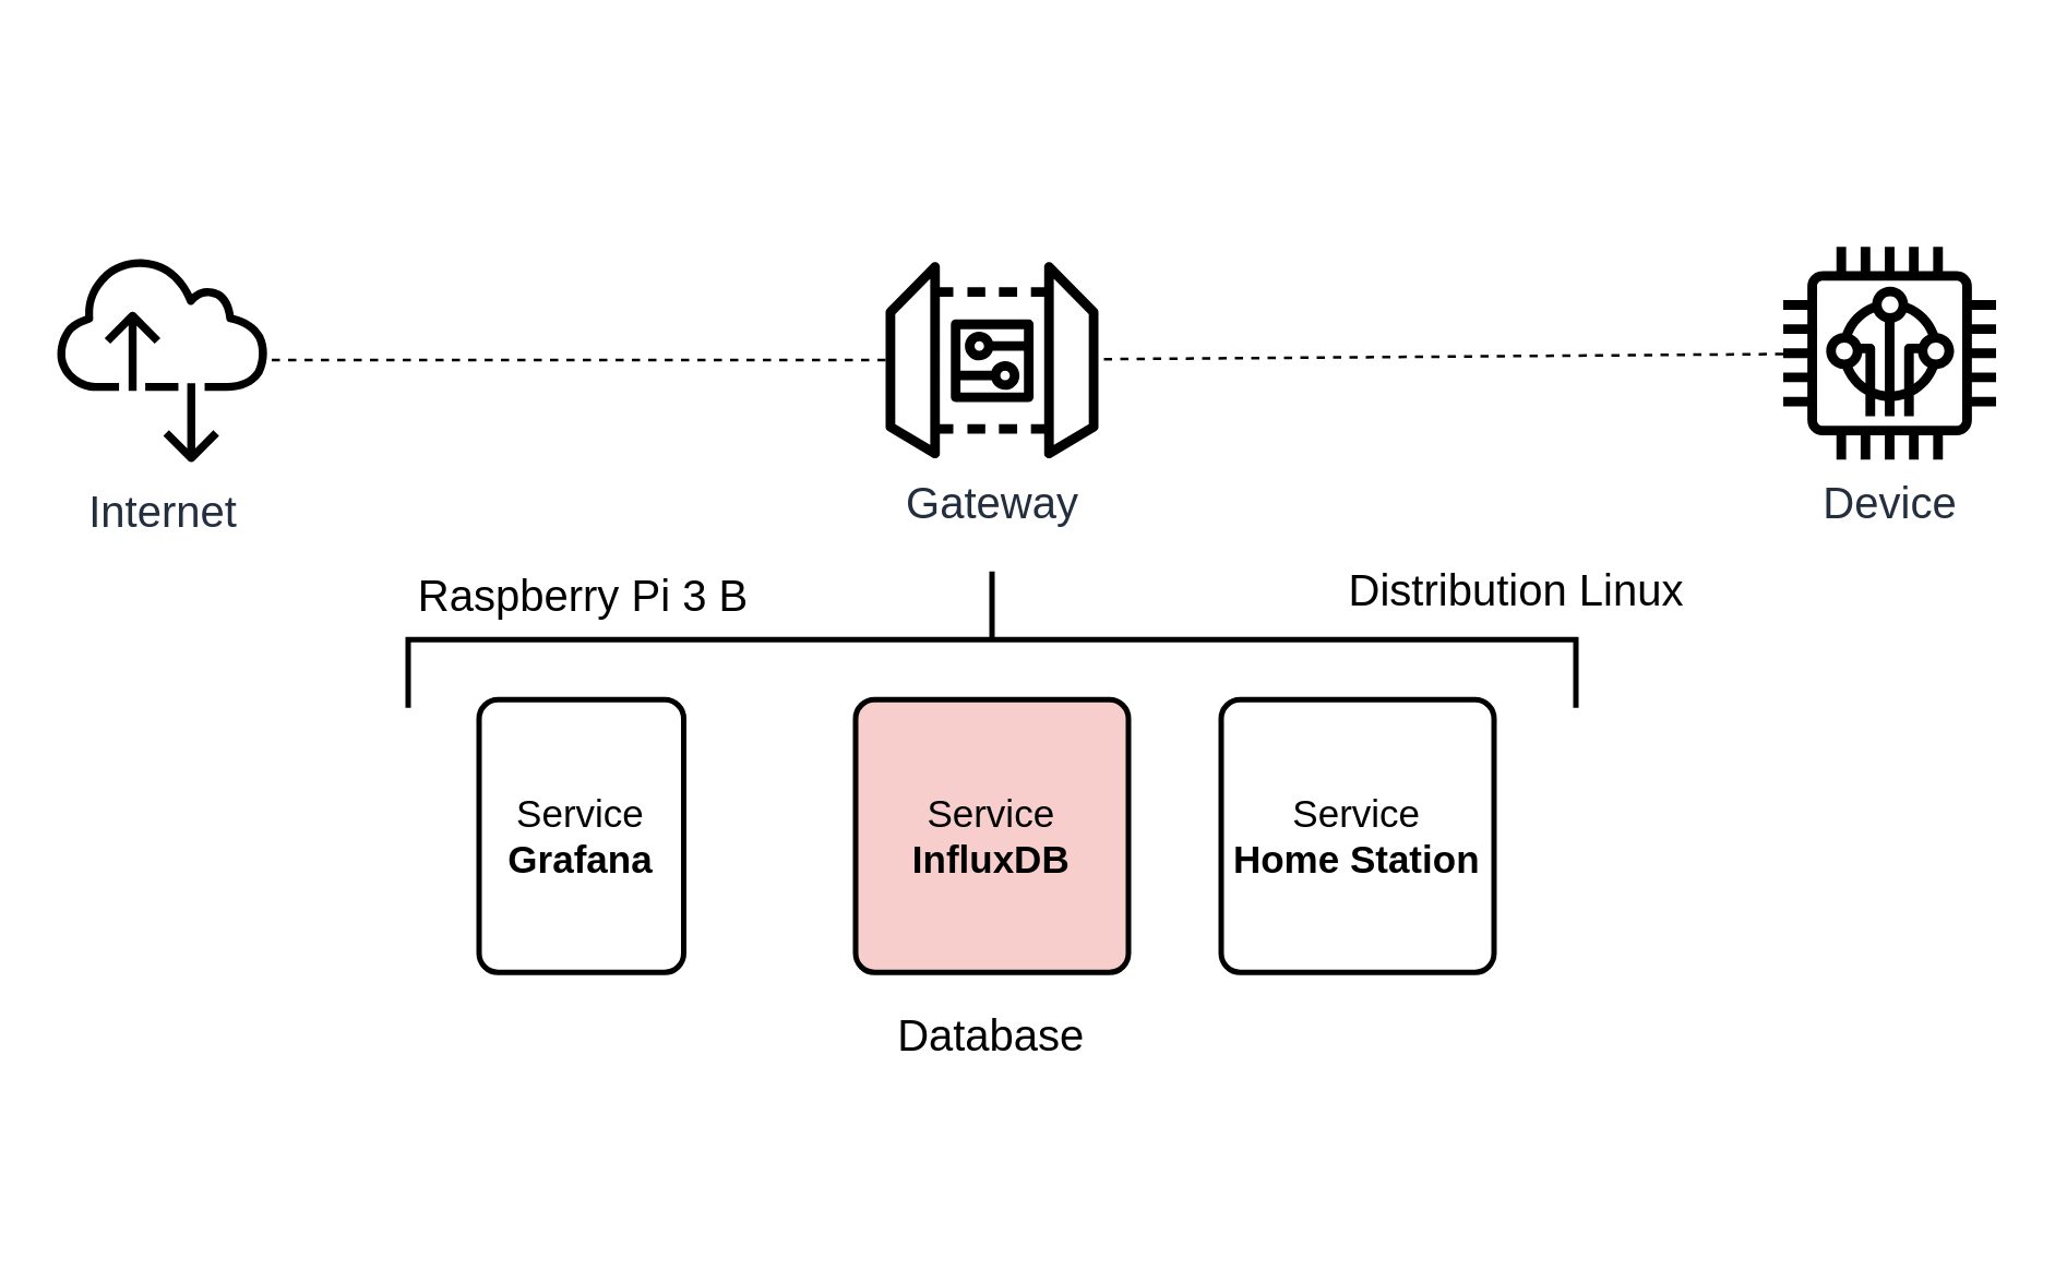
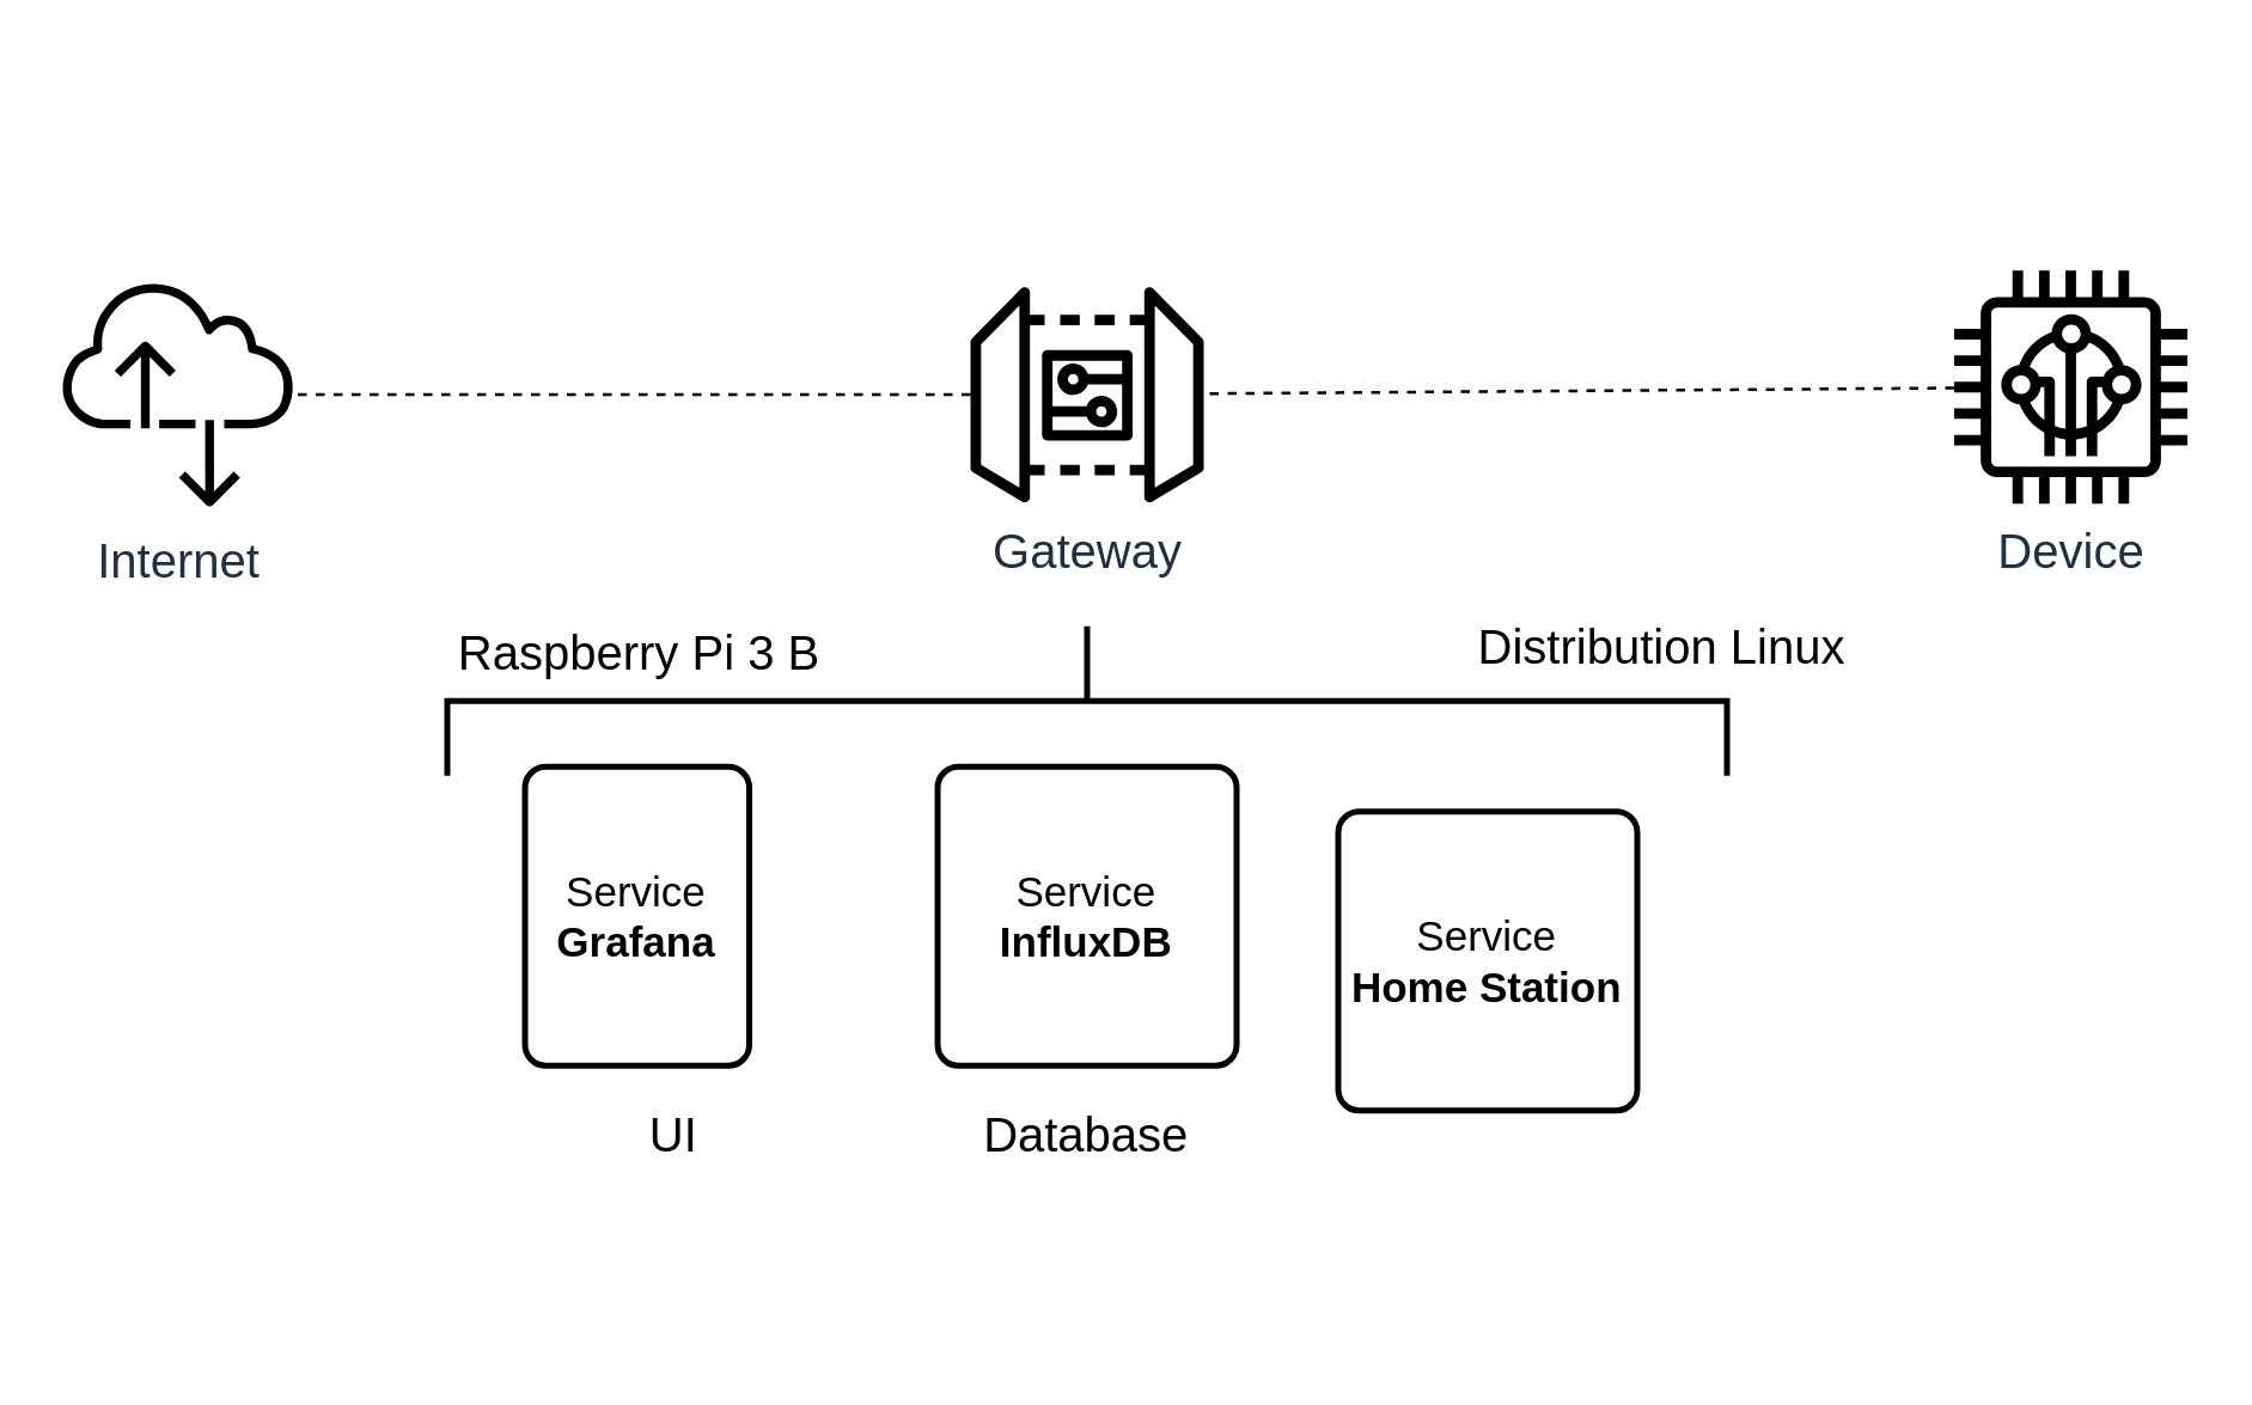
  <mxCell id="0" />
  <mxCell id="1" parent="0" />
  <mxCell id="2" value="&lt;font style=&quot;font-size: 16px;&quot;&gt;Internet&lt;/font&gt;" style="sketch=0;outlineConnect=0;fontColor=#232F3E;gradientColor=none;fillColor=#000000;strokeColor=none;dashed=0;verticalLabelPosition=bottom;verticalAlign=top;align=center;html=1;fontSize=12;fontStyle=0;aspect=fixed;pointerEvents=1;shape=mxgraph.aws4.internet_alt2;" vertex="1" parent="1"><mxGeometry x="20" y="92.5" width="78" height="78" as="geometry" /></mxCell>
  <mxCell id="3" value="" style="endArrow=none;dashed=1;html=1;rounded=0;" edge="1" parent="1" source="5" target="2"><mxGeometry width="50" height="50" relative="1" as="geometry"><mxPoint x="487.712" y="284.787" as="sourcePoint" /><mxPoint x="395" y="348" as="targetPoint" /></mxGeometry></mxCell>
  <mxCell id="4" value="&lt;font style=&quot;font-size: 16px;&quot;&gt;Device&lt;/font&gt;" style="sketch=0;outlineConnect=0;fontColor=#232F3E;gradientColor=none;fillColor=#000000;strokeColor=none;dashed=0;verticalLabelPosition=bottom;verticalAlign=top;align=center;html=1;fontSize=12;fontStyle=0;aspect=fixed;pointerEvents=1;shape=mxgraph.aws4.iot_thing_freertos_device;" vertex="1" parent="1"><mxGeometry x="653" y="90" width="78" height="78" as="geometry" /></mxCell>
  <mxCell id="5" value="&lt;font style=&quot;font-size: 16px;&quot;&gt;Gateway&lt;/font&gt;" style="sketch=0;outlineConnect=0;fontColor=#232F3E;gradientColor=none;fillColor=#000000;strokeColor=none;dashed=0;verticalLabelPosition=bottom;verticalAlign=top;align=center;html=1;fontSize=12;fontStyle=0;aspect=fixed;pointerEvents=1;shape=mxgraph.aws4.iot_device_gateway;" vertex="1" parent="1"><mxGeometry x="324" y="95" width="78" height="73" as="geometry" /></mxCell>
  <mxCell id="6" value="" style="endArrow=none;dashed=1;html=1;rounded=0;" edge="1" parent="1" source="4" target="5"><mxGeometry width="50" height="50" relative="1" as="geometry"><mxPoint x="721" y="284" as="sourcePoint" /><mxPoint x="843" y="286.008" as="targetPoint" /></mxGeometry></mxCell>
  <mxCell id="7" value="" style="strokeWidth=2;html=1;shape=mxgraph.flowchart.annotation_2;align=left;labelPosition=right;pointerEvents=1;rotation=90;" vertex="1" parent="1"><mxGeometry x="338" y="20" width="50" height="428" as="geometry" /></mxCell>
  <mxCell id="8" value="&lt;font style=&quot;font-size: 14px;&quot;&gt;Service&lt;/font&gt;&lt;div style=&quot;font-size: 14px;&quot;&gt;&lt;b&gt;&lt;font style=&quot;font-size: 14px;&quot;&gt;Grafana&lt;/font&gt;&lt;/b&gt;&lt;/div&gt;" style="rounded=1;whiteSpace=wrap;html=1;absoluteArcSize=1;arcSize=14;strokeWidth=2;" vertex="1" parent="1"><mxGeometry x="175" y="256" width="75" height="100" as="geometry" /></mxCell>
- <mxCell id="9" value="&lt;font style=&quot;font-size: 14px;&quot;&gt;Service&lt;/font&gt;&lt;div style=&quot;font-size: 14px;&quot;&gt;&lt;b style=&quot;&quot;&gt;&lt;font style=&quot;font-size: 14px;&quot;&gt;Home Station&lt;/font&gt;&lt;/b&gt;&lt;/div&gt;" style="rounded=1;whiteSpace=wrap;html=1;absoluteArcSize=1;arcSize=14;strokeWidth=2;" vertex="1" parent="1"><mxGeometry x="447" y="256" width="100" height="100" as="geometry" /></mxCell>
- <mxCell id="10" value="&lt;font style=&quot;font-size: 14px;&quot;&gt;Service&lt;/font&gt;&lt;div style=&quot;font-size: 14px;&quot;&gt;&lt;b&gt;&lt;font style=&quot;font-size: 14px;&quot;&gt;InfluxDB&lt;/font&gt;&lt;/b&gt;&lt;/div&gt;" style="rounded=1;whiteSpace=wrap;html=1;absoluteArcSize=1;arcSize=14;strokeWidth=2;fillColor=#f8cecc;" vertex="1" parent="1"><mxGeometry x="313" y="256" width="100" height="100" as="geometry" /></mxCell>
+ <mxCell id="9" value="&lt;font style=&quot;font-size: 14px;&quot;&gt;Service&lt;/font&gt;&lt;div style=&quot;font-size: 14px;&quot;&gt;&lt;b style=&quot;&quot;&gt;&lt;font style=&quot;font-size: 14px;&quot;&gt;Home Station&lt;/font&gt;&lt;/b&gt;&lt;/div&gt;" style="rounded=1;whiteSpace=wrap;html=1;absoluteArcSize=1;arcSize=14;strokeWidth=2;" vertex="1" parent="1"><mxGeometry x="447" y="271" width="100" height="100" as="geometry" /></mxCell>
+ <mxCell id="10" value="&lt;font style=&quot;font-size: 14px;&quot;&gt;Service&lt;/font&gt;&lt;div style=&quot;font-size: 14px;&quot;&gt;&lt;b&gt;&lt;font style=&quot;font-size: 14px;&quot;&gt;InfluxDB&lt;/font&gt;&lt;/b&gt;&lt;/div&gt;" style="rounded=1;whiteSpace=wrap;html=1;absoluteArcSize=1;arcSize=14;strokeWidth=2;" vertex="1" parent="1"><mxGeometry x="313" y="256" width="100" height="100" as="geometry" /></mxCell>
  <mxCell id="11" value="&lt;font style=&quot;font-size: 16px;&quot;&gt;Raspberry Pi 3 B&lt;/font&gt;" style="text;html=1;align=center;verticalAlign=middle;whiteSpace=wrap;rounded=0;" vertex="1" parent="1"><mxGeometry x="131" y="203" width="165" height="30" as="geometry" /></mxCell>
  <mxCell id="12" value="&lt;span style=&quot;font-size: 16px;&quot;&gt;Distribution Linux&lt;/span&gt;" style="text;html=1;align=center;verticalAlign=middle;whiteSpace=wrap;rounded=0;" vertex="1" parent="1"><mxGeometry x="473" y="201" width="165" height="30" as="geometry" /></mxCell>
+ <mxCell id="13" value="&lt;font style=&quot;font-size: 16px;&quot;&gt;UI&lt;/font&gt;" style="text;html=1;align=center;verticalAlign=middle;whiteSpace=wrap;rounded=0;" vertex="1" parent="1"><mxGeometry x="195" y="364" width="60" height="30" as="geometry" /></mxCell>
  <mxCell id="14" value="&lt;font style=&quot;font-size: 16px;&quot;&gt;Database&lt;/font&gt;" style="text;html=1;align=center;verticalAlign=middle;whiteSpace=wrap;rounded=0;" vertex="1" parent="1"><mxGeometry x="333" y="364" width="60" height="30" as="geometry" /></mxCell>
